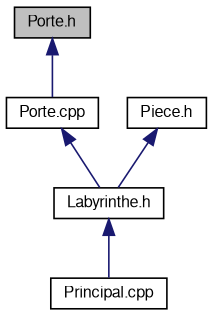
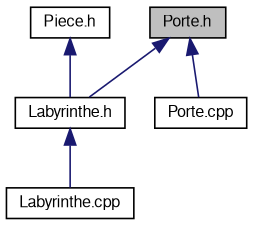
  digraph {
    node [color=black fillcolor=white fontname=FreeSans fontsize=10 shape=record style=filled]
    edge [color=midnightblue dir=back fontname=FreeSans fontsize=10 labelfontname=FreeSans labelfontsize=10 style=solid]
    n1 [fillcolor=grey75 fontcolor=black height=0.2 label="Porte.h" width=0.4]
    n2 [height=0.2 label="Labyrinthe.h" width=0.4]
    n3 [height=0.2 label="Porte.cpp" width=0.4]
-   n4 [height=0.2 label="Principal.cpp" width=0.4]
+   n4 [height=0.2 label="Labyrinthe.cpp" width=0.4]
    n5 [height=0.2 label="Piece.h" width=0.4]
-   n3 -> n2
+   n1 -> n2
    n1 -> n3
    n2 -> n4
    n5 -> n2
  }
